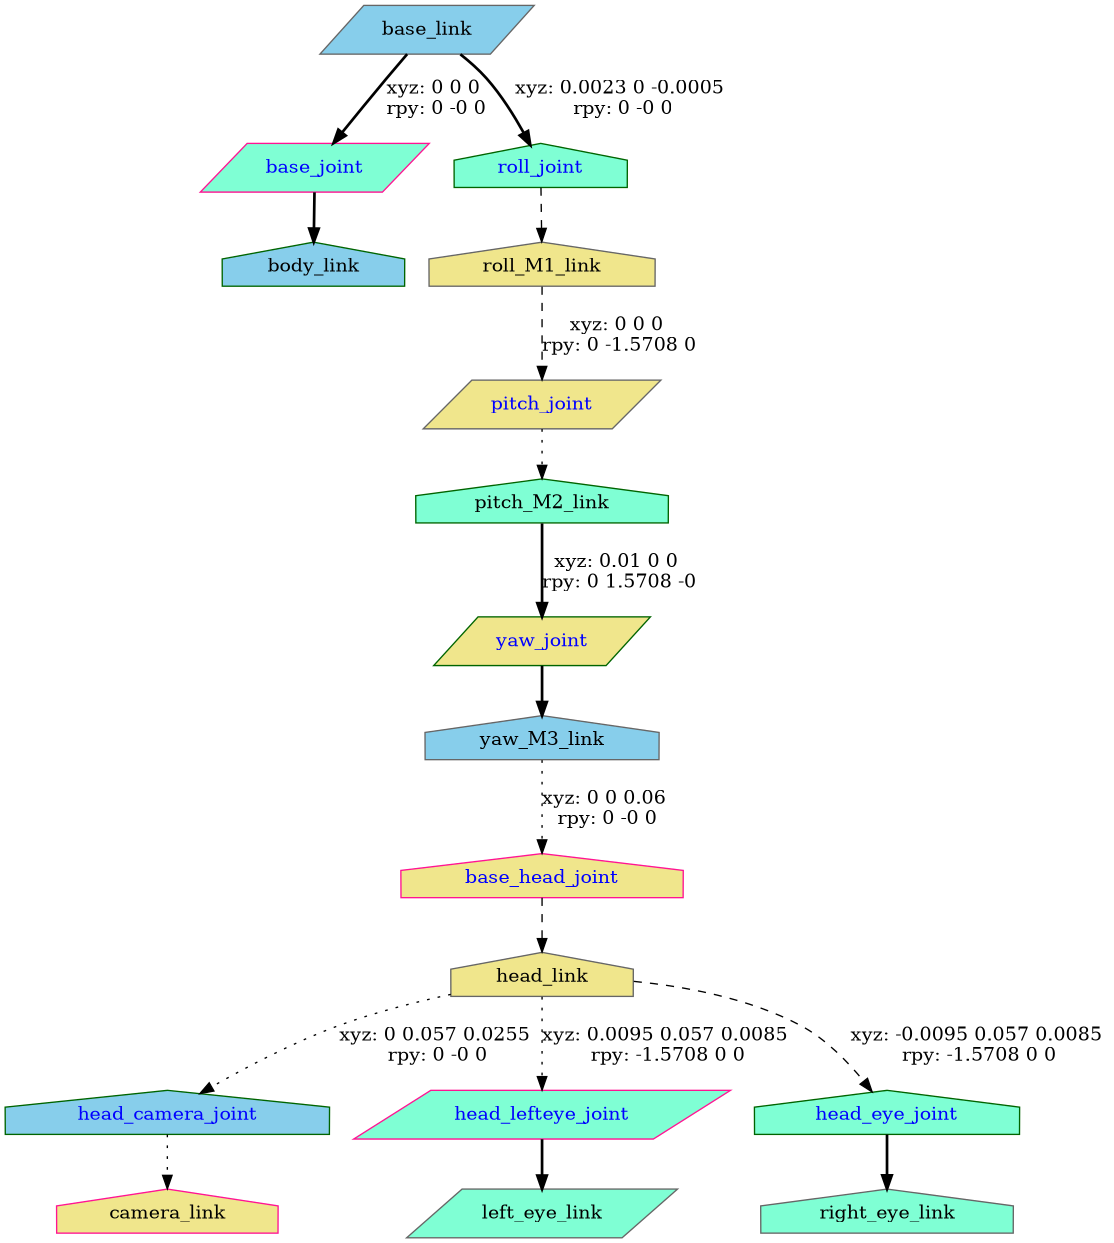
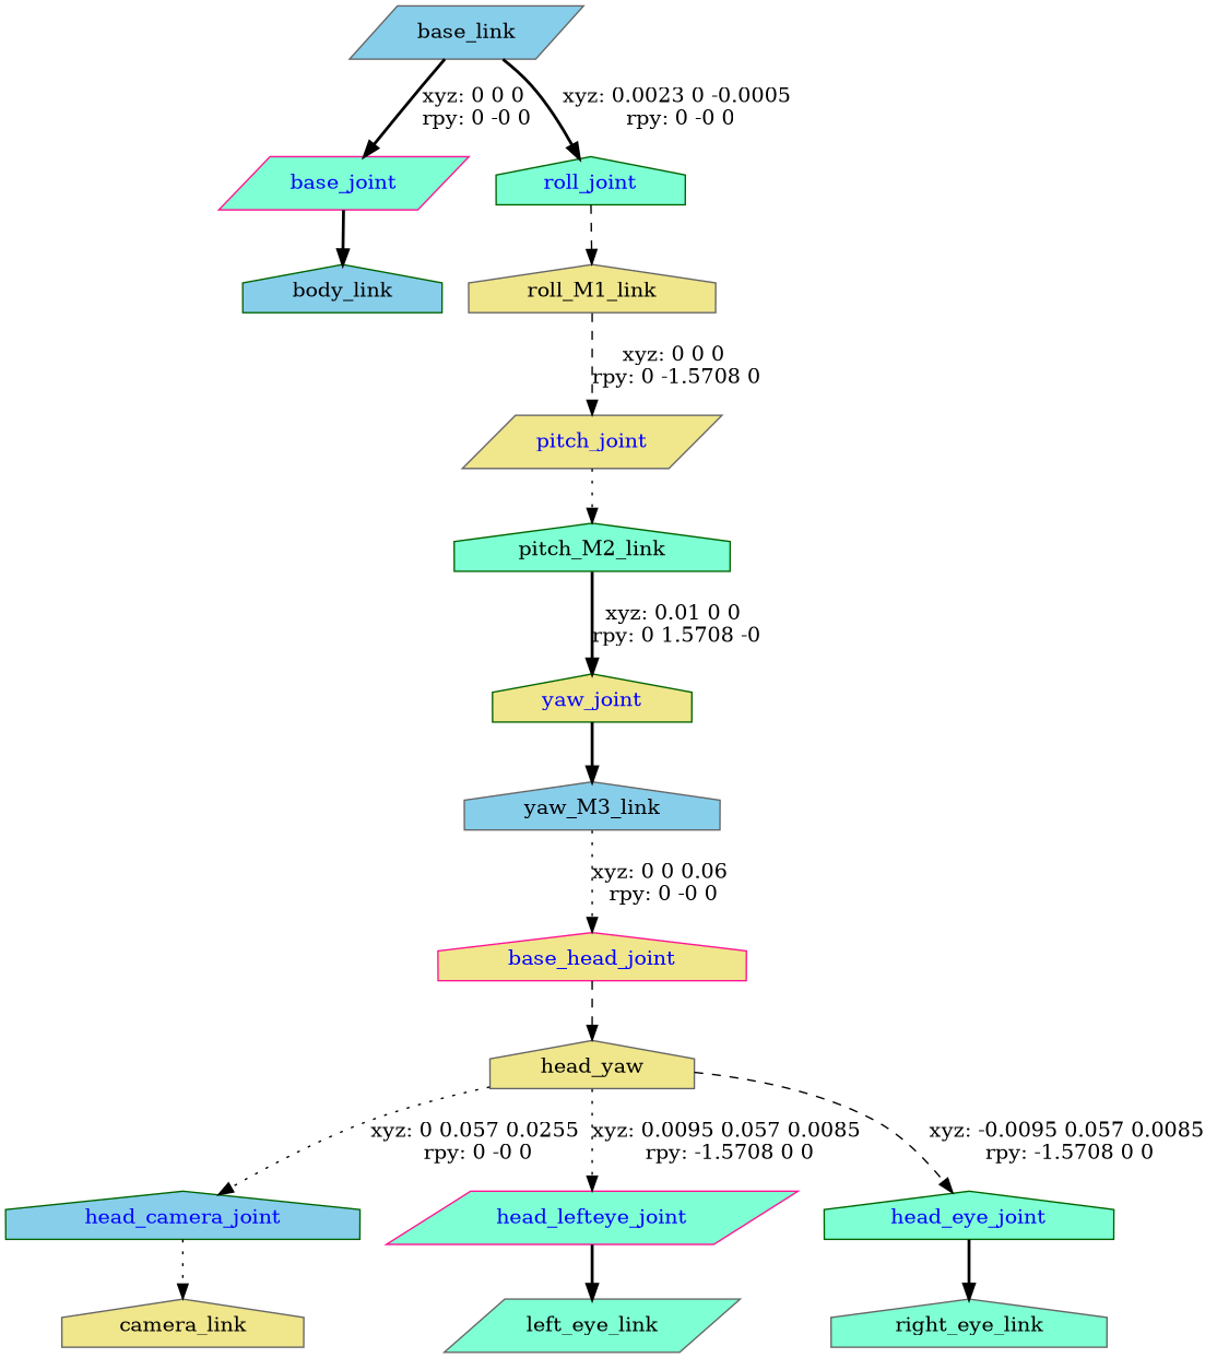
  digraph {
    node [color=gray40 fillcolor=aquamarine shape=house style=filled]
    edge [style=bold]
    n1 [fillcolor=skyblue label=base_link shape=parallelogram]
    base_joint [color=deeppink fontcolor=blue shape=parallelogram]
    roll_joint [color=darkgreen fontcolor=blue]
    n4 [color=darkgreen fillcolor=skyblue label=body_link]
    n5 [fillcolor=khaki label=roll_M1_link]
    pitch_joint [fillcolor=khaki fontcolor=blue shape=parallelogram]
    n7 [color=darkgreen label=pitch_M2_link]
-   yaw_joint [color=darkgreen fillcolor=khaki fontcolor=blue shape=parallelogram]
+   yaw_joint [color=darkgreen fillcolor=khaki fontcolor=blue]
    n9 [fillcolor=skyblue label=yaw_M3_link]
    base_head_joint [color=deeppink fillcolor=khaki fontcolor=blue]
-   n11 [fillcolor=khaki label=head_link]
+   n11 [fillcolor=khaki label=head_yaw]
    head_camera_joint [color=darkgreen fillcolor=skyblue fontcolor=blue]
    head_lefteye_joint [color=deeppink fontcolor=blue shape=parallelogram]
    n14 [color=darkgreen fontcolor=blue label=head_eye_joint]
-   n15 [color=deeppink fillcolor=khaki label=camera_link]
+   n15 [fillcolor=khaki label=camera_link]
    n16 [label=left_eye_link shape=parallelogram]
    n17 [label=right_eye_link]
    n1 -> base_joint [label="xyz: 0 0 0 \nrpy: 0 -0 0"]
    n1 -> roll_joint [label="xyz: 0.0023 0 -0.0005 \nrpy: 0 -0 0"]
    base_joint -> n4
    roll_joint -> n5 [style=dashed]
    n5 -> pitch_joint [label="xyz: 0 0 0 \nrpy: 0 -1.5708 0" style=dashed]
    pitch_joint -> n7 [style=dotted]
    n7 -> yaw_joint [label="xyz: 0.01 0 0 \nrpy: 0 1.5708 -0"]
    yaw_joint -> n9
    n9 -> base_head_joint [label="xyz: 0 0 0.06 \nrpy: 0 -0 0" style=dotted]
    base_head_joint -> n11 [style=dashed]
    n11 -> head_camera_joint [label="xyz: 0 0.057 0.0255 \nrpy: 0 -0 0" style=dotted]
    n11 -> head_lefteye_joint [label="xyz: 0.0095 0.057 0.0085 \nrpy: -1.5708 0 0" style=dotted]
    n11 -> n14 [label="xyz: -0.0095 0.057 0.0085 \nrpy: -1.5708 0 0" style=dashed]
    head_camera_joint -> n15 [style=dotted]
    head_lefteye_joint -> n16
    n14 -> n17
  }
